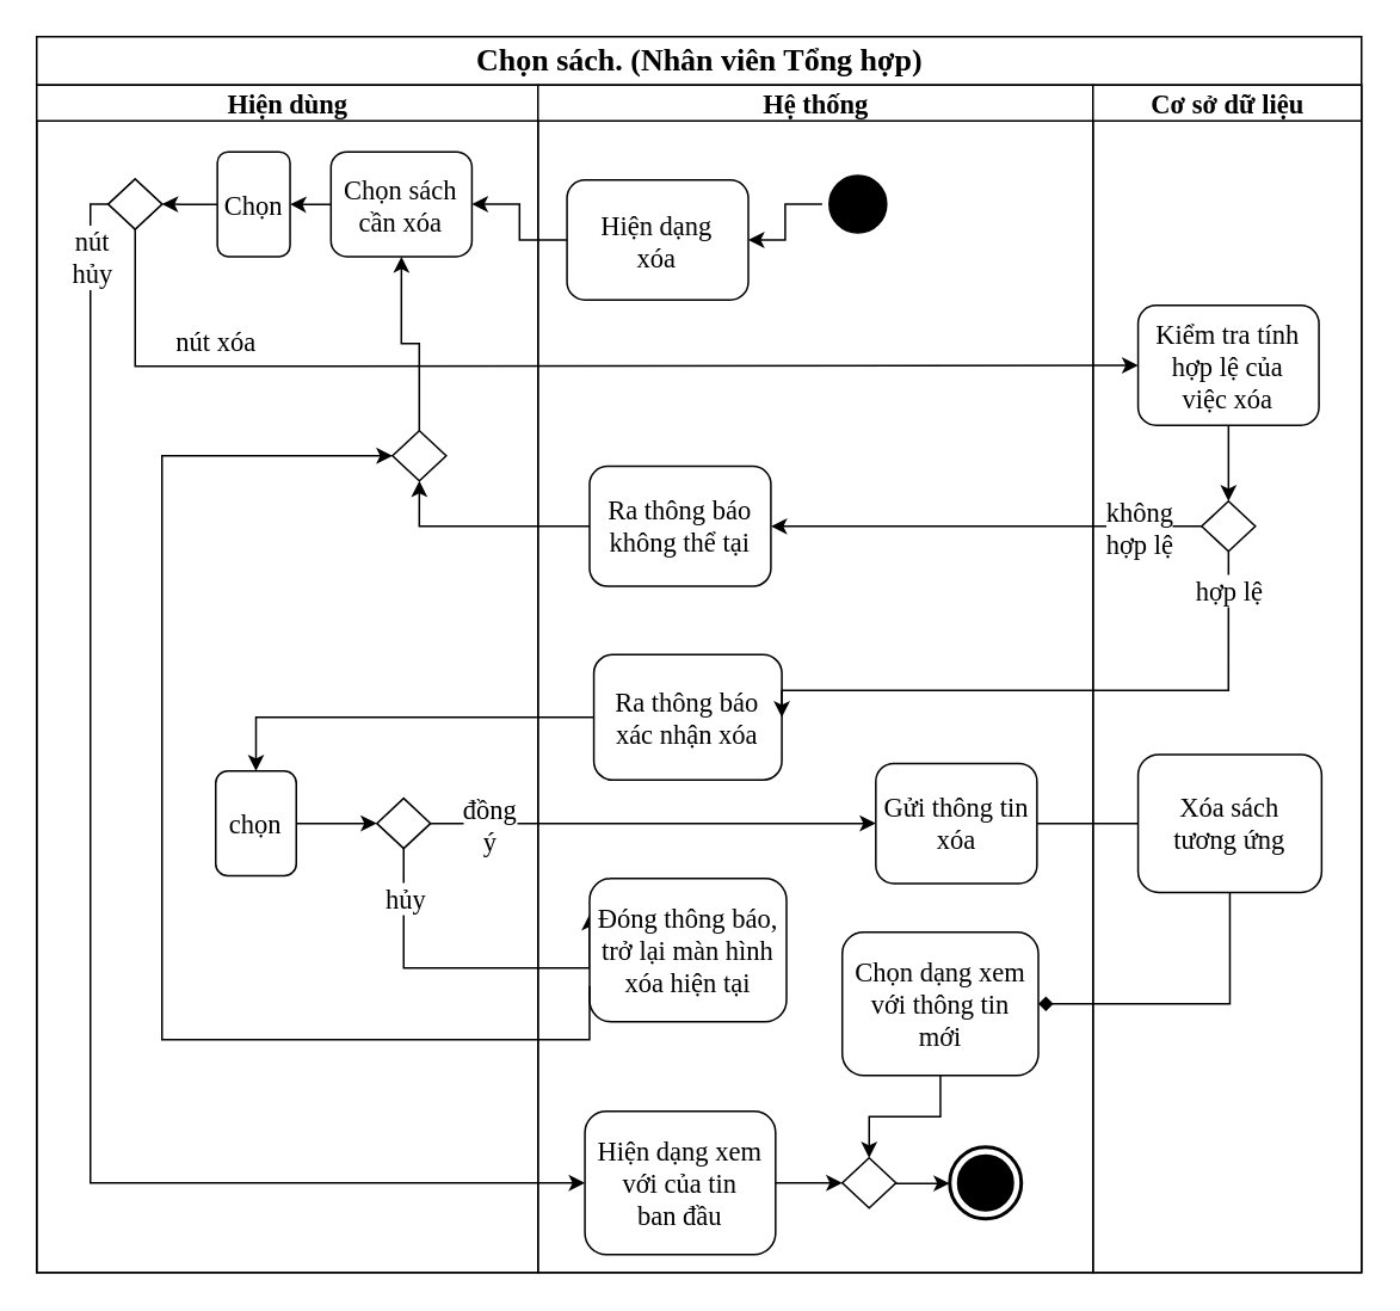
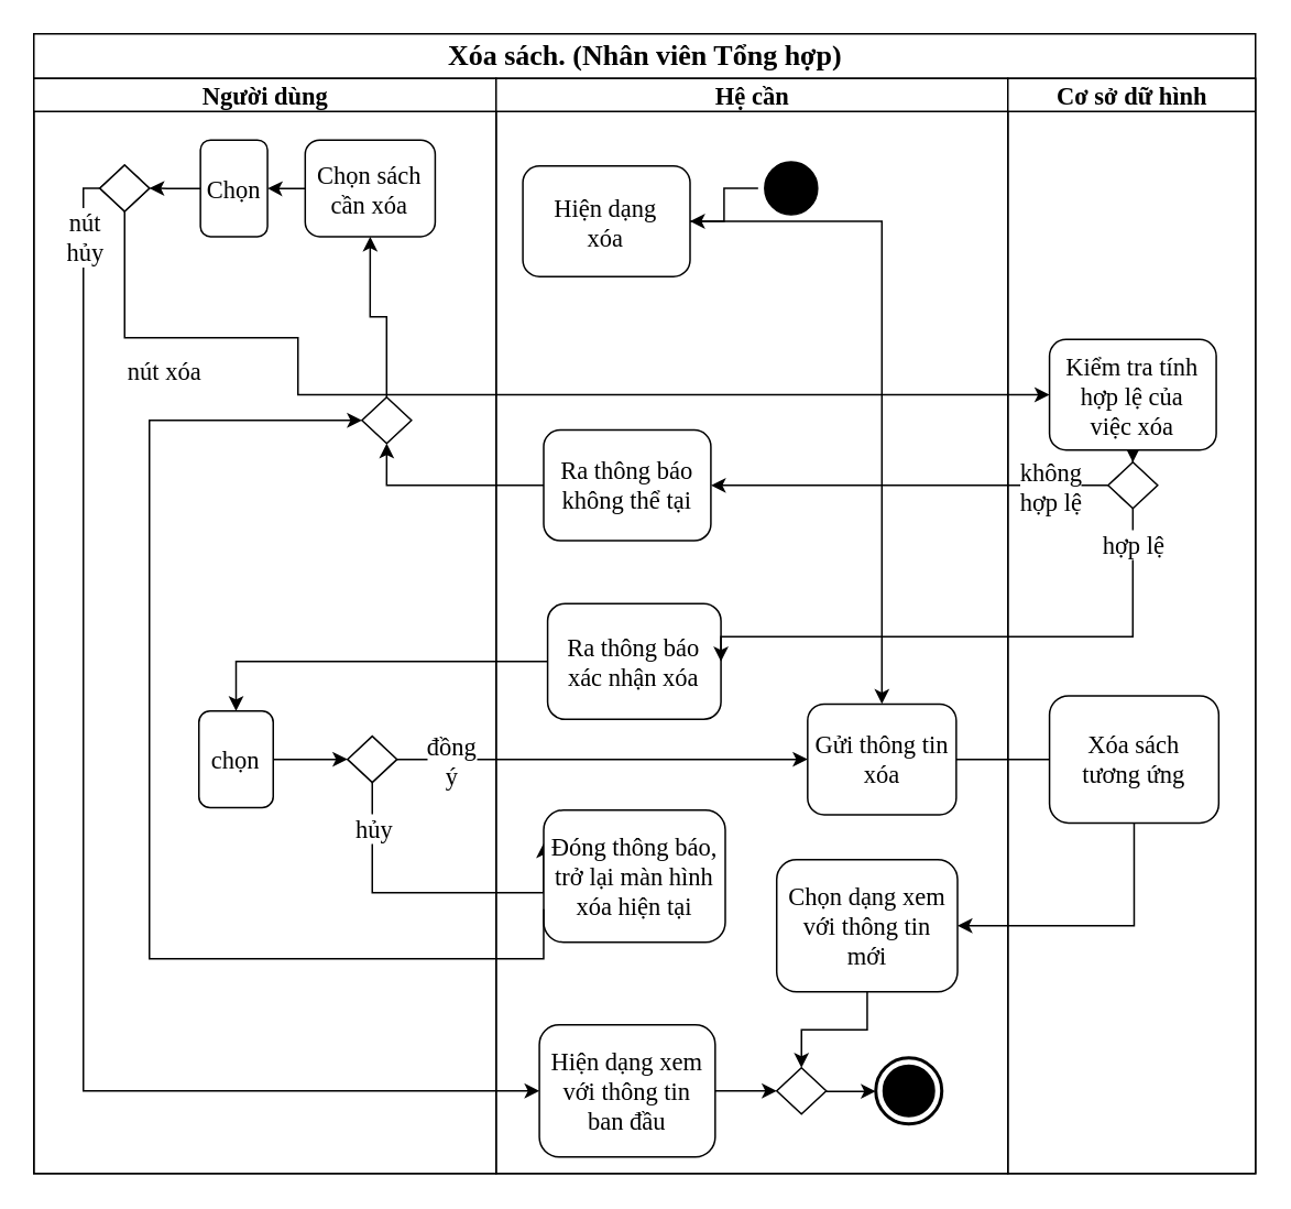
  <mxCell id="0" />
  <mxCell id="1" parent="0" />
- <mxCell id="2" value="&lt;span style=&quot;font-size: 13pt ; line-height: 107% ; font-family: &amp;#34;times new roman&amp;#34; , serif&quot;&gt;Chọn sách. (Nhân viên Tổng hợp)&lt;/span&gt;" style="swimlane;html=1;childLayout=stackLayout;resizeParent=1;resizeParentMax=0;startSize=27;rounded=0;glass=0;fontSize=15;fontFamily=Times New Roman;" parent="1" vertex="1"><mxGeometry x="20" y="20" width="740" height="690" as="geometry" /></mxCell>
+ <mxCell id="2" value="&lt;span style=&quot;font-size: 13pt ; line-height: 107% ; font-family: &amp;#34;times new roman&amp;#34; , serif&quot;&gt;Xóa sách. (Nhân viên Tổng hợp)&lt;/span&gt;" style="swimlane;html=1;childLayout=stackLayout;resizeParent=1;resizeParentMax=0;startSize=27;rounded=0;glass=0;fontSize=15;fontFamily=Times New Roman;" parent="1" vertex="1"><mxGeometry x="20" y="20" width="740" height="690" as="geometry" /></mxCell>
  <mxCell id="3" value="" style="edgeStyle=orthogonalEdgeStyle;rounded=0;orthogonalLoop=1;jettySize=auto;html=1;entryX=0;entryY=0.5;entryDx=0;entryDy=0;fontSize=15;exitX=1;exitY=0.5;exitDx=0;exitDy=0;" parent="2" source="13" target="22" edge="1"><mxGeometry relative="1" as="geometry"><mxPoint x="401.98" y="458" as="targetPoint" /><Array as="points"><mxPoint x="420" y="439" /><mxPoint x="420" y="439" /></Array><mxPoint x="240" y="439.25" as="sourcePoint" /></mxGeometry></mxCell>
  <mxCell id="4" value="đồng&lt;br&gt;ý" style="edgeLabel;html=1;align=center;verticalAlign=middle;resizable=0;points=[];fontSize=15;fontFamily=Times New Roman;" parent="3" vertex="1" connectable="0"><mxGeometry x="0.279" y="1" relative="1" as="geometry"><mxPoint x="-126.2" y="1.03" as="offset" /></mxGeometry></mxCell>
  <mxCell id="5" value="" style="edgeStyle=orthogonalEdgeStyle;rounded=0;orthogonalLoop=1;jettySize=auto;html=1;endArrow=classic;endFill=1;fontFamily=Times New Roman;fontSize=15;entryX=0;entryY=0.25;entryDx=0;entryDy=0;exitX=0.5;exitY=1;exitDx=0;exitDy=0;" parent="2" source="13" target="21" edge="1"><mxGeometry relative="1" as="geometry"><mxPoint x="267" y="690" as="targetPoint" /><Array as="points"><mxPoint x="205" y="520" /></Array><mxPoint x="215" y="460.75" as="sourcePoint" /></mxGeometry></mxCell>
  <mxCell id="6" value="hủy" style="edgeLabel;html=1;align=center;verticalAlign=middle;resizable=0;points=[];fontSize=15;fontFamily=Times New Roman;" parent="5" vertex="1" connectable="0"><mxGeometry x="-0.488" y="-2" relative="1" as="geometry"><mxPoint x="2" y="-23.95" as="offset" /></mxGeometry></mxCell>
  <mxCell id="7" value="" style="edgeStyle=orthogonalEdgeStyle;rounded=0;orthogonalLoop=1;jettySize=auto;html=1;exitX=1;exitY=0.5;exitDx=0;exitDy=0;fontSize=15;endArrow=none;" parent="2" source="22" target="43" edge="1"><mxGeometry relative="1" as="geometry"><mxPoint x="469.98" y="510" as="sourcePoint" /><mxPoint x="627.48" y="530" as="targetPoint" /><Array as="points" /></mxGeometry></mxCell>
- <mxCell id="8" value="Hiện dùng" style="swimlane;html=1;startSize=20;fontSize=15;fontFamily=Times New Roman;" parent="2" vertex="1"><mxGeometry y="27" width="280" height="663" as="geometry"><mxRectangle y="20" width="30" height="460" as="alternateBounds" /></mxGeometry></mxCell>
+ <mxCell id="8" value="Người dùng" style="swimlane;html=1;startSize=20;fontSize=15;fontFamily=Times New Roman;" parent="2" vertex="1"><mxGeometry y="27" width="280" height="663" as="geometry"><mxRectangle y="20" width="30" height="460" as="alternateBounds" /></mxGeometry></mxCell>
  <mxCell id="9" value="" style="shape=rhombus;html=1;verticalLabelPosition=bottom;verticalAlignment=top;rounded=0;glass=0;strokeColor=#000000;fontFamily=Times New Roman;fontSize=15;" parent="8" vertex="1"><mxGeometry x="40" y="52.5" width="30" height="28" as="geometry" /></mxCell>
  <mxCell id="10" style="edgeStyle=orthogonalEdgeStyle;rounded=0;orthogonalLoop=1;jettySize=auto;html=1;entryX=1;entryY=0.5;entryDx=0;entryDy=0;" parent="8" source="14" target="12" edge="1"><mxGeometry relative="1" as="geometry" /></mxCell>
  <mxCell id="11" style="edgeStyle=orthogonalEdgeStyle;rounded=0;orthogonalLoop=1;jettySize=auto;html=1;entryX=1;entryY=0.5;entryDx=0;entryDy=0;" parent="8" source="12" target="9" edge="1"><mxGeometry relative="1" as="geometry" /></mxCell>
  <mxCell id="12" value="&lt;font face=&quot;times new roman, serif&quot;&gt;Chọn&lt;/font&gt;" style="shape=rect;html=1;rounded=1;whiteSpace=wrap;align=center;glass=0;strokeColor=#000000;fontFamily=Times New Roman;fontSize=15;" parent="8" vertex="1"><mxGeometry x="100.93" y="37.25" width="40.61" height="58.5" as="geometry" /></mxCell>
  <mxCell id="13" value="" style="shape=rhombus;html=1;verticalLabelPosition=bottom;verticalAlignment=top;rounded=0;glass=0;strokeColor=#000000;fontFamily=Times New Roman;fontSize=15;" parent="8" vertex="1"><mxGeometry x="190" y="398.25" width="30" height="28" as="geometry" /></mxCell>
  <mxCell id="14" value="&lt;span style=&quot;font-family: &amp;#34;times new roman&amp;#34; , serif&quot;&gt;Chọn sách cần xóa&lt;/span&gt;" style="shape=rect;html=1;rounded=1;whiteSpace=wrap;align=center;glass=0;strokeColor=#000000;fontFamily=Times New Roman;fontSize=15;" parent="8" vertex="1"><mxGeometry x="164.37" y="37.25" width="78.74" height="58.5" as="geometry" /></mxCell>
  <mxCell id="15" style="edgeStyle=orthogonalEdgeStyle;rounded=0;orthogonalLoop=1;jettySize=auto;html=1;entryX=0;entryY=0.5;entryDx=0;entryDy=0;fontFamily=Times New Roman;fontSize=15;" parent="8" source="16" edge="1"><mxGeometry relative="1" as="geometry"><mxPoint x="190" y="412.25" as="targetPoint" /></mxGeometry></mxCell>
  <mxCell id="16" value="&lt;font face=&quot;times new roman, serif&quot;&gt;chọn&lt;/font&gt;" style="shape=rect;html=1;rounded=1;whiteSpace=wrap;align=center;glass=0;strokeColor=#000000;fontFamily=Times New Roman;fontSize=15;" parent="8" vertex="1"><mxGeometry x="100" y="383" width="45" height="58.5" as="geometry" /></mxCell>
  <mxCell id="17" style="edgeStyle=orthogonalEdgeStyle;rounded=0;orthogonalLoop=1;jettySize=auto;html=1;entryX=0.5;entryY=1;entryDx=0;entryDy=0;" parent="8" source="18" target="14" edge="1"><mxGeometry relative="1" as="geometry" /></mxCell>
  <mxCell id="18" value="" style="shape=rhombus;html=1;verticalLabelPosition=bottom;verticalAlignment=top;rounded=0;glass=0;strokeColor=#000000;fontFamily=Times New Roman;fontSize=15;" parent="8" vertex="1"><mxGeometry x="198.74" y="193" width="30" height="28" as="geometry" /></mxCell>
- <mxCell id="19" value="Hệ thống" style="swimlane;html=1;startSize=20;fontSize=15;fontFamily=Times New Roman;" parent="2" vertex="1"><mxGeometry x="280" y="27" width="310" height="663" as="geometry" /></mxCell>
+ <mxCell id="19" value="Hệ cần" style="swimlane;html=1;startSize=20;fontSize=15;fontFamily=Times New Roman;" parent="2" vertex="1"><mxGeometry x="280" y="27" width="310" height="663" as="geometry" /></mxCell>
  <mxCell id="20" style="edgeStyle=orthogonalEdgeStyle;rounded=0;orthogonalLoop=1;jettySize=auto;html=1;entryX=1;entryY=0.5;entryDx=0;entryDy=0;" parent="19" source="28" target="27" edge="1"><mxGeometry relative="1" as="geometry" /></mxCell>
  <mxCell id="21" value="&lt;font face=&quot;times new roman, serif&quot;&gt;Đóng thông báo, trở lại màn hình xóa hiện tại&lt;/font&gt;" style="shape=rect;html=1;rounded=1;whiteSpace=wrap;align=center;glass=0;strokeColor=#000000;fontFamily=Times New Roman;fontSize=15;" parent="19" vertex="1"><mxGeometry x="28.83" y="443" width="110" height="80" as="geometry" /></mxCell>
  <mxCell id="22" value="&lt;span style=&quot;font-size: 15px ; line-height: 107% ; font-family: &amp;#34;times new roman&amp;#34; , serif&quot;&gt;Gửi thông tin xóa&lt;/span&gt;" style="shape=rect;html=1;rounded=1;whiteSpace=wrap;align=center;glass=0;strokeColor=#000000;fontFamily=Times New Roman;fontSize=15;" parent="19" vertex="1"><mxGeometry x="188.72" y="378.75" width="90.02" height="67" as="geometry" /></mxCell>
  <mxCell id="23" style="edgeStyle=orthogonalEdgeStyle;rounded=0;orthogonalLoop=1;jettySize=auto;html=1;entryX=0.5;entryY=0;entryDx=0;entryDy=0;" parent="19" source="24" target="32" edge="1"><mxGeometry relative="1" as="geometry" /></mxCell>
  <mxCell id="24" value="&lt;font face=&quot;times new roman, serif&quot;&gt;Chọn dạng xem với thông tin&lt;br&gt;mới&lt;/font&gt;" style="shape=rect;html=1;rounded=1;whiteSpace=wrap;align=center;glass=0;strokeColor=#000000;fontFamily=Times New Roman;fontSize=15;" parent="19" vertex="1"><mxGeometry x="169.98" y="473" width="109.52" height="80" as="geometry" /></mxCell>
  <mxCell id="25" value="Ra thông báo không thể tại" style="shape=rect;html=1;rounded=1;whiteSpace=wrap;align=center;glass=0;strokeColor=#000000;fontFamily=Times New Roman;fontSize=15;" parent="19" vertex="1"><mxGeometry x="28.83" y="212.88" width="101.28" height="67" as="geometry" /></mxCell>
  <mxCell id="26" value="&lt;span style=&quot;font-size: 15px ; line-height: 107% ; font-family: &amp;#34;times new roman&amp;#34; , serif&quot;&gt;Ra thông báo xác nhận xóa&lt;/span&gt;" style="shape=rect;html=1;rounded=1;whiteSpace=wrap;align=center;glass=0;strokeColor=#000000;fontFamily=Times New Roman;fontSize=15;" parent="19" vertex="1"><mxGeometry x="31.22" y="318" width="105" height="70" as="geometry" /></mxCell>
  <mxCell id="27" value="Hiện dạng&lt;br&gt;xóa" style="shape=rect;html=1;rounded=1;whiteSpace=wrap;align=center;glass=0;strokeColor=#000000;fontFamily=Times New Roman;fontSize=15;" parent="19" vertex="1"><mxGeometry x="16.22" y="53" width="101.28" height="67" as="geometry" /></mxCell>
  <mxCell id="28" value="" style="ellipse;html=1;shape=startState;fillColor=#000000;strokeColor=#000000;rounded=0;glass=0;fontFamily=Times New Roman;fontSize=15;" parent="19" vertex="1"><mxGeometry x="158.72" y="46.5" width="40" height="40" as="geometry" /></mxCell>
- <mxCell id="29" value="&lt;span style=&quot;font-family: &amp;#34;times new roman&amp;#34; , serif&quot;&gt;Hiện dạng xem với của tin &lt;br&gt;ban đầu&lt;/span&gt;" style="shape=rect;html=1;rounded=1;whiteSpace=wrap;align=center;glass=0;strokeColor=#000000;fontFamily=Times New Roman;fontSize=15;" parent="19" vertex="1"><mxGeometry x="26.22" y="573" width="106.5" height="80" as="geometry" /></mxCell>
+ <mxCell id="29" value="&lt;span style=&quot;font-family: &amp;#34;times new roman&amp;#34; , serif&quot;&gt;Hiện dạng xem với thông tin &lt;br&gt;ban đầu&lt;/span&gt;" style="shape=rect;html=1;rounded=1;whiteSpace=wrap;align=center;glass=0;strokeColor=#000000;fontFamily=Times New Roman;fontSize=15;" parent="19" vertex="1"><mxGeometry x="26.22" y="573" width="106.5" height="80" as="geometry" /></mxCell>
  <mxCell id="30" value="" style="edgeStyle=orthogonalEdgeStyle;rounded=0;orthogonalLoop=1;jettySize=auto;html=1;endArrow=classic;endFill=1;fontFamily=Times New Roman;fontSize=15;exitX=0.953;exitY=0.51;exitDx=0;exitDy=0;exitPerimeter=0;entryX=0;entryY=0.5;entryDx=0;entryDy=0;entryPerimeter=0;" parent="19" source="32" target="33" edge="1"><mxGeometry relative="1" as="geometry"><mxPoint x="217.22" y="613.034" as="sourcePoint" /><mxPoint x="220" y="613" as="targetPoint" /></mxGeometry></mxCell>
  <mxCell id="31" value="" style="edgeStyle=orthogonalEdgeStyle;rounded=0;orthogonalLoop=1;jettySize=auto;html=1;fontSize=15;entryX=0;entryY=0.5;entryDx=0;entryDy=0;" parent="19" source="29" target="32" edge="1"><mxGeometry relative="1" as="geometry"><mxPoint x="416.22" y="696.5" as="sourcePoint" /><mxPoint x="168.72" y="613.034" as="targetPoint" /></mxGeometry></mxCell>
  <mxCell id="32" value="" style="shape=rhombus;html=1;verticalLabelPosition=bottom;verticalAlignment=top;rounded=0;glass=0;strokeColor=#000000;fontFamily=Times New Roman;fontSize=15;" parent="19" vertex="1"><mxGeometry x="169.98" y="599" width="30" height="28" as="geometry" /></mxCell>
  <mxCell id="33" value="" style="html=1;shape=mxgraph.sysml.actFinal;strokeWidth=2;verticalLabelPosition=bottom;verticalAlignment=top;" parent="19" vertex="1"><mxGeometry x="230" y="593" width="40" height="40" as="geometry" /></mxCell>
  <mxCell id="34" value="" style="edgeStyle=orthogonalEdgeStyle;rounded=0;orthogonalLoop=1;jettySize=auto;html=1;fontSize=15;exitX=0;exitY=0.75;exitDx=0;exitDy=0;entryX=0;entryY=0.5;entryDx=0;entryDy=0;" parent="2" source="21" target="18" edge="1"><mxGeometry relative="1" as="geometry"><mxPoint x="70" y="360" as="targetPoint" /><Array as="points"><mxPoint x="70" y="560" /><mxPoint x="70" y="234" /></Array><mxPoint x="318" y="811.5" as="sourcePoint" /></mxGeometry></mxCell>
  <mxCell id="35" value="" style="edgeStyle=orthogonalEdgeStyle;rounded=0;orthogonalLoop=1;jettySize=auto;html=1;fontSize=15;exitX=0;exitY=0.5;exitDx=0;exitDy=0;entryX=1;entryY=0.5;entryDx=0;entryDy=0;" parent="2" source="42" target="25" edge="1"><mxGeometry relative="1" as="geometry"><mxPoint x="680" y="287.625" as="sourcePoint" /><mxPoint x="468.72" y="273.38" as="targetPoint" /><Array as="points" /></mxGeometry></mxCell>
  <mxCell id="36" value="không&lt;br&gt;hợp lệ" style="edgeLabel;html=1;align=center;verticalAlign=middle;resizable=0;points=[];fontSize=15;fontFamily=Times New Roman;" parent="35" vertex="1" connectable="0"><mxGeometry x="-0.305" relative="1" as="geometry"><mxPoint x="48.31" y="-8.882e-16" as="offset" /></mxGeometry></mxCell>
  <mxCell id="37" value="" style="edgeStyle=orthogonalEdgeStyle;rounded=0;orthogonalLoop=1;jettySize=auto;html=1;fontSize=15;exitX=0.5;exitY=1;exitDx=0;exitDy=0;entryX=1;entryY=0.5;entryDx=0;entryDy=0;" parent="2" source="42" target="26" edge="1"><mxGeometry relative="1" as="geometry"><mxPoint x="560" y="430" as="targetPoint" /><Array as="points"><mxPoint x="666" y="365" /></Array><mxPoint x="700" y="305.25" as="sourcePoint" /></mxGeometry></mxCell>
  <mxCell id="38" value="&lt;span style=&quot;font-family: &amp;#34;times new roman&amp;#34; ; font-size: 15px&quot;&gt;hợp lệ&lt;/span&gt;" style="edgeLabel;html=1;align=center;verticalAlign=middle;resizable=0;points=[];" parent="37" vertex="1" connectable="0"><mxGeometry x="-0.88" relative="1" as="geometry"><mxPoint as="offset" /></mxGeometry></mxCell>
- <mxCell id="39" value="Cơ sở dữ liệu" style="swimlane;html=1;startSize=20;fontSize=15;fontFamily=Times New Roman;" parent="2" vertex="1"><mxGeometry x="590" y="27" width="150" height="663" as="geometry" /></mxCell>
+ <mxCell id="39" value="Cơ sở dữ hình" style="swimlane;html=1;startSize=20;fontSize=15;fontFamily=Times New Roman;" parent="2" vertex="1"><mxGeometry x="590" y="27" width="150" height="663" as="geometry" /></mxCell>
  <mxCell id="40" style="edgeStyle=orthogonalEdgeStyle;rounded=0;orthogonalLoop=1;jettySize=auto;html=1;entryX=0.5;entryY=0;entryDx=0;entryDy=0;" parent="39" source="41" target="42" edge="1"><mxGeometry relative="1" as="geometry"><mxPoint x="90" y="243" as="targetPoint" /></mxGeometry></mxCell>
- <mxCell id="41" value="&lt;font face=&quot;times new roman, serif&quot;&gt;Kiểm tra tính hợp lệ của&lt;br&gt;việc xóa&lt;/font&gt;" style="shape=rect;html=1;rounded=1;whiteSpace=wrap;align=center;glass=0;strokeColor=#000000;fontFamily=Times New Roman;fontSize=15;" parent="39" vertex="1"><mxGeometry x="25.22" y="123" width="101" height="67" as="geometry" /></mxCell>
+ <mxCell id="41" value="&lt;font face=&quot;times new roman, serif&quot;&gt;Kiểm tra tính hợp lệ của&lt;br&gt;việc xóa&lt;/font&gt;" style="shape=rect;html=1;rounded=1;whiteSpace=wrap;align=center;glass=0;strokeColor=#000000;fontFamily=Times New Roman;fontSize=15;" parent="39" vertex="1"><mxGeometry x="25.22" y="158" width="101" height="67" as="geometry" /></mxCell>
  <mxCell id="42" value="" style="shape=rhombus;html=1;verticalLabelPosition=bottom;verticalAlignment=top;rounded=0;glass=0;strokeColor=#000000;fontFamily=Times New Roman;fontSize=15;" parent="39" vertex="1"><mxGeometry x="60.72" y="232.38" width="30" height="28" as="geometry" /></mxCell>
  <mxCell id="43" value="&lt;font face=&quot;times new roman, serif&quot;&gt;Xóa sách&lt;br&gt;tương ứng&lt;/font&gt;" style="shape=rect;html=1;rounded=1;whiteSpace=wrap;align=center;glass=0;strokeColor=#000000;fontFamily=Times New Roman;fontSize=15;" parent="39" vertex="1"><mxGeometry x="25.22" y="373.75" width="102.52" height="77" as="geometry" /></mxCell>
- <mxCell id="44" style="edgeStyle=orthogonalEdgeStyle;rounded=0;orthogonalLoop=1;jettySize=auto;html=1;entryX=1;entryY=0.5;entryDx=0;entryDy=0;" parent="2" source="27" target="14" edge="1"><mxGeometry relative="1" as="geometry" /></mxCell>
+ <mxCell id="44" style="edgeStyle=orthogonalEdgeStyle;rounded=0;orthogonalLoop=1;jettySize=auto;html=1;" parent="2" source="27" target="22" edge="1"><mxGeometry relative="1" as="geometry" /></mxCell>
  <mxCell id="45" value="" style="edgeStyle=orthogonalEdgeStyle;rounded=0;orthogonalLoop=1;jettySize=auto;html=1;exitX=0;exitY=0.5;exitDx=0;exitDy=0;entryX=0;entryY=0.5;entryDx=0;entryDy=0;" parent="2" source="9" target="29" edge="1"><mxGeometry relative="1" as="geometry"><mxPoint x="20" y="70" as="sourcePoint" /><mxPoint x="290" y="740" as="targetPoint" /><Array as="points"><mxPoint x="30" y="94" /><mxPoint x="30" y="640" /></Array></mxGeometry></mxCell>
  <mxCell id="46" value="&lt;span style=&quot;font-family: &amp;#34;times new roman&amp;#34; ; font-size: 15px&quot;&gt;nút&lt;br&gt;hủy&lt;br&gt;&lt;/span&gt;" style="edgeLabel;html=1;align=center;verticalAlign=middle;resizable=0;points=[];" parent="45" vertex="1" connectable="0"><mxGeometry x="-0.875" y="-2" relative="1" as="geometry"><mxPoint x="2" y="-13.5" as="offset" /></mxGeometry></mxCell>
  <mxCell id="47" style="edgeStyle=orthogonalEdgeStyle;rounded=0;orthogonalLoop=1;jettySize=auto;html=1;entryX=0;entryY=0.5;entryDx=0;entryDy=0;exitX=0.5;exitY=1;exitDx=0;exitDy=0;" parent="2" source="9" target="41" edge="1"><mxGeometry relative="1" as="geometry"><mxPoint x="308.83" y="183.5" as="targetPoint" /><Array as="points"><mxPoint x="55" y="184" /><mxPoint x="160" y="184" /></Array></mxGeometry></mxCell>
  <mxCell id="48" value="&lt;font face=&quot;Times New Roman&quot; style=&quot;font-size: 15px&quot;&gt;nút xóa&lt;/font&gt;" style="edgeLabel;html=1;align=center;verticalAlign=middle;resizable=0;points=[];" parent="47" vertex="1" connectable="0"><mxGeometry x="-0.253" y="1" relative="1" as="geometry"><mxPoint x="-116.5" y="-13.53" as="offset" /></mxGeometry></mxCell>
  <mxCell id="49" style="edgeStyle=orthogonalEdgeStyle;rounded=0;orthogonalLoop=1;jettySize=auto;html=1;entryX=0.5;entryY=0;entryDx=0;entryDy=0;" parent="2" source="26" target="16" edge="1"><mxGeometry relative="1" as="geometry" /></mxCell>
- <mxCell id="50" style="edgeStyle=orthogonalEdgeStyle;rounded=0;orthogonalLoop=1;jettySize=auto;html=1;entryX=1;entryY=0.5;entryDx=0;entryDy=0;exitX=0.5;exitY=1;exitDx=0;exitDy=0;endArrow=diamond;" parent="2" source="43" target="24" edge="1"><mxGeometry relative="1" as="geometry"><mxPoint x="491.98" y="608" as="targetPoint" /><Array as="points"><mxPoint x="667" y="540" /></Array></mxGeometry></mxCell>
+ <mxCell id="50" style="edgeStyle=orthogonalEdgeStyle;rounded=0;orthogonalLoop=1;jettySize=auto;html=1;entryX=1;entryY=0.5;entryDx=0;entryDy=0;exitX=0.5;exitY=1;exitDx=0;exitDy=0;" parent="2" source="43" target="24" edge="1"><mxGeometry relative="1" as="geometry"><mxPoint x="491.98" y="608" as="targetPoint" /><Array as="points"><mxPoint x="667" y="540" /></Array></mxGeometry></mxCell>
  <mxCell id="51" style="edgeStyle=orthogonalEdgeStyle;rounded=0;orthogonalLoop=1;jettySize=auto;html=1;entryX=0.5;entryY=1;entryDx=0;entryDy=0;" edge="1" parent="2" source="25" target="18"><mxGeometry relative="1" as="geometry" /></mxCell>
  <mxCell id="52" value="" style="shape=rhombus;html=1;verticalLabelPosition=bottom;verticalAlignment=top;rounded=0;glass=0;strokeColor=#000000;fontFamily=Times New Roman;fontSize=15;" parent="1" vertex="1"><mxGeometry x="60" y="99.5" width="30" height="28" as="geometry" /></mxCell>
